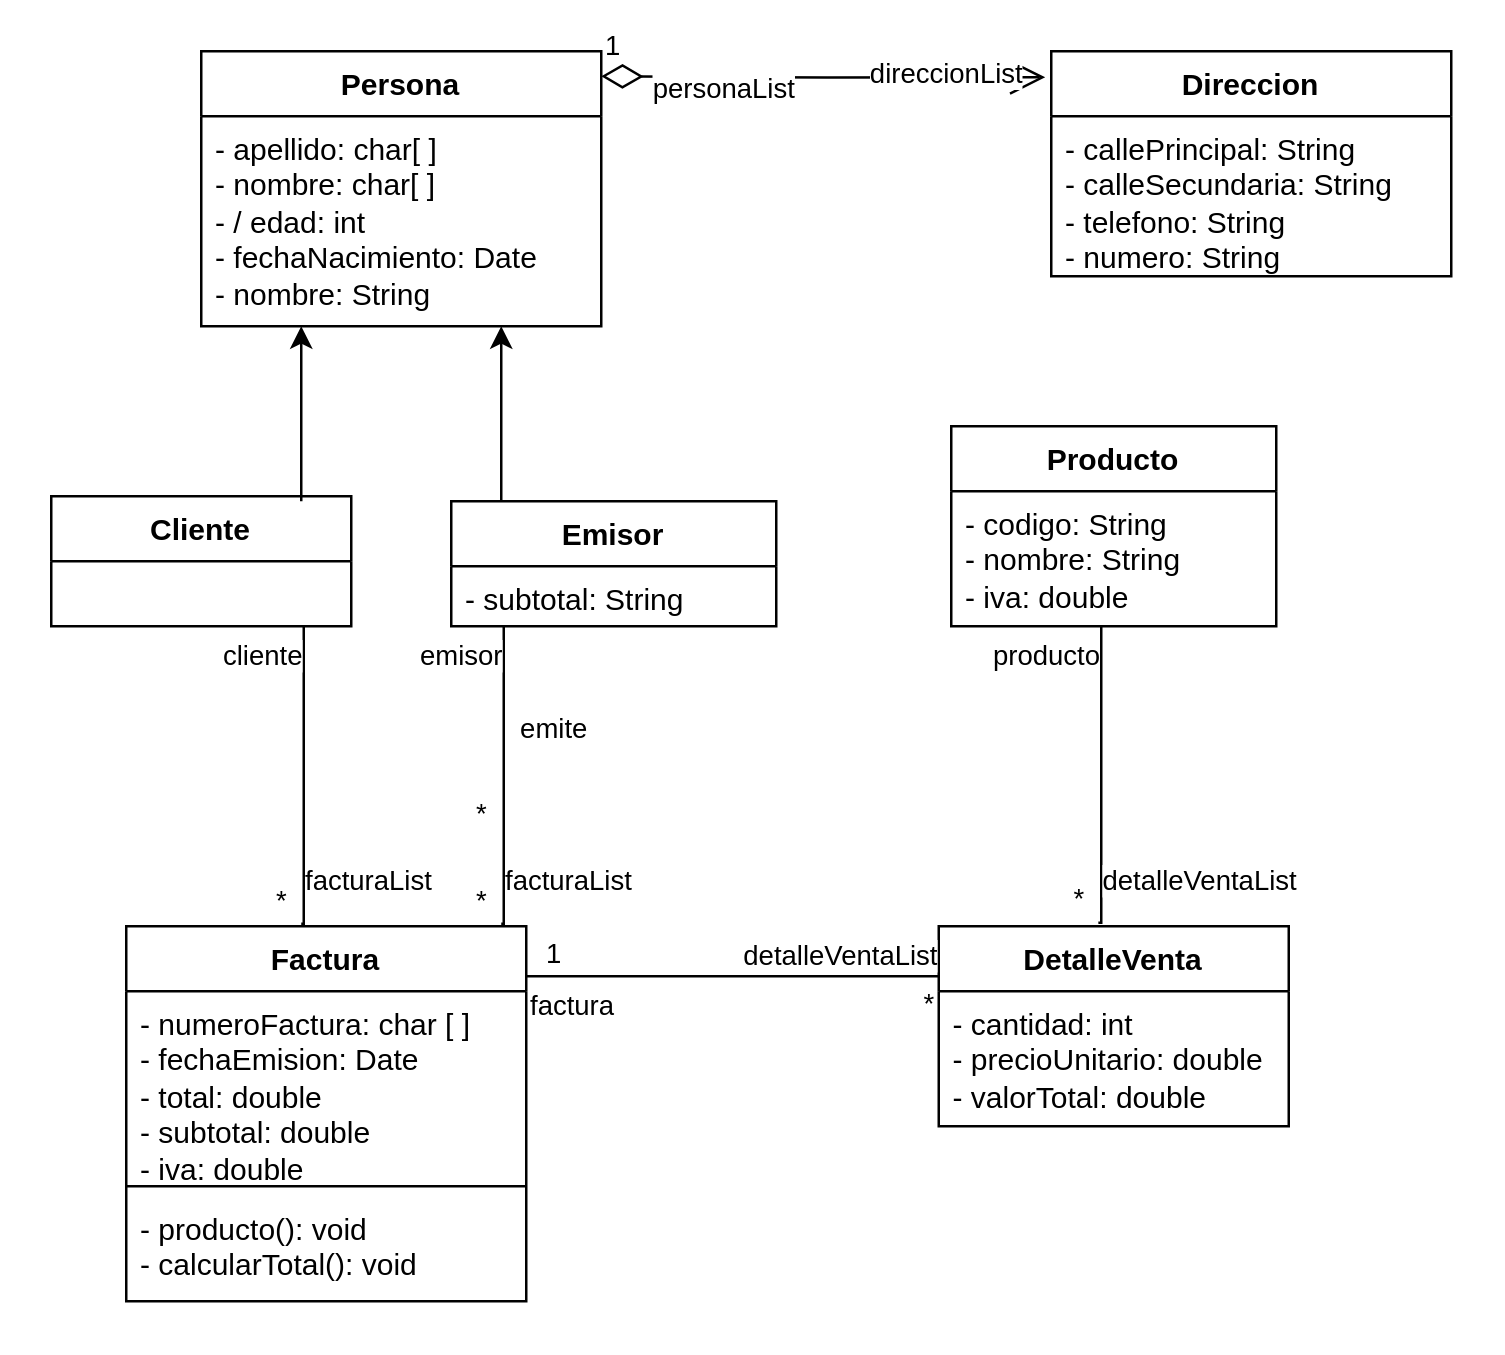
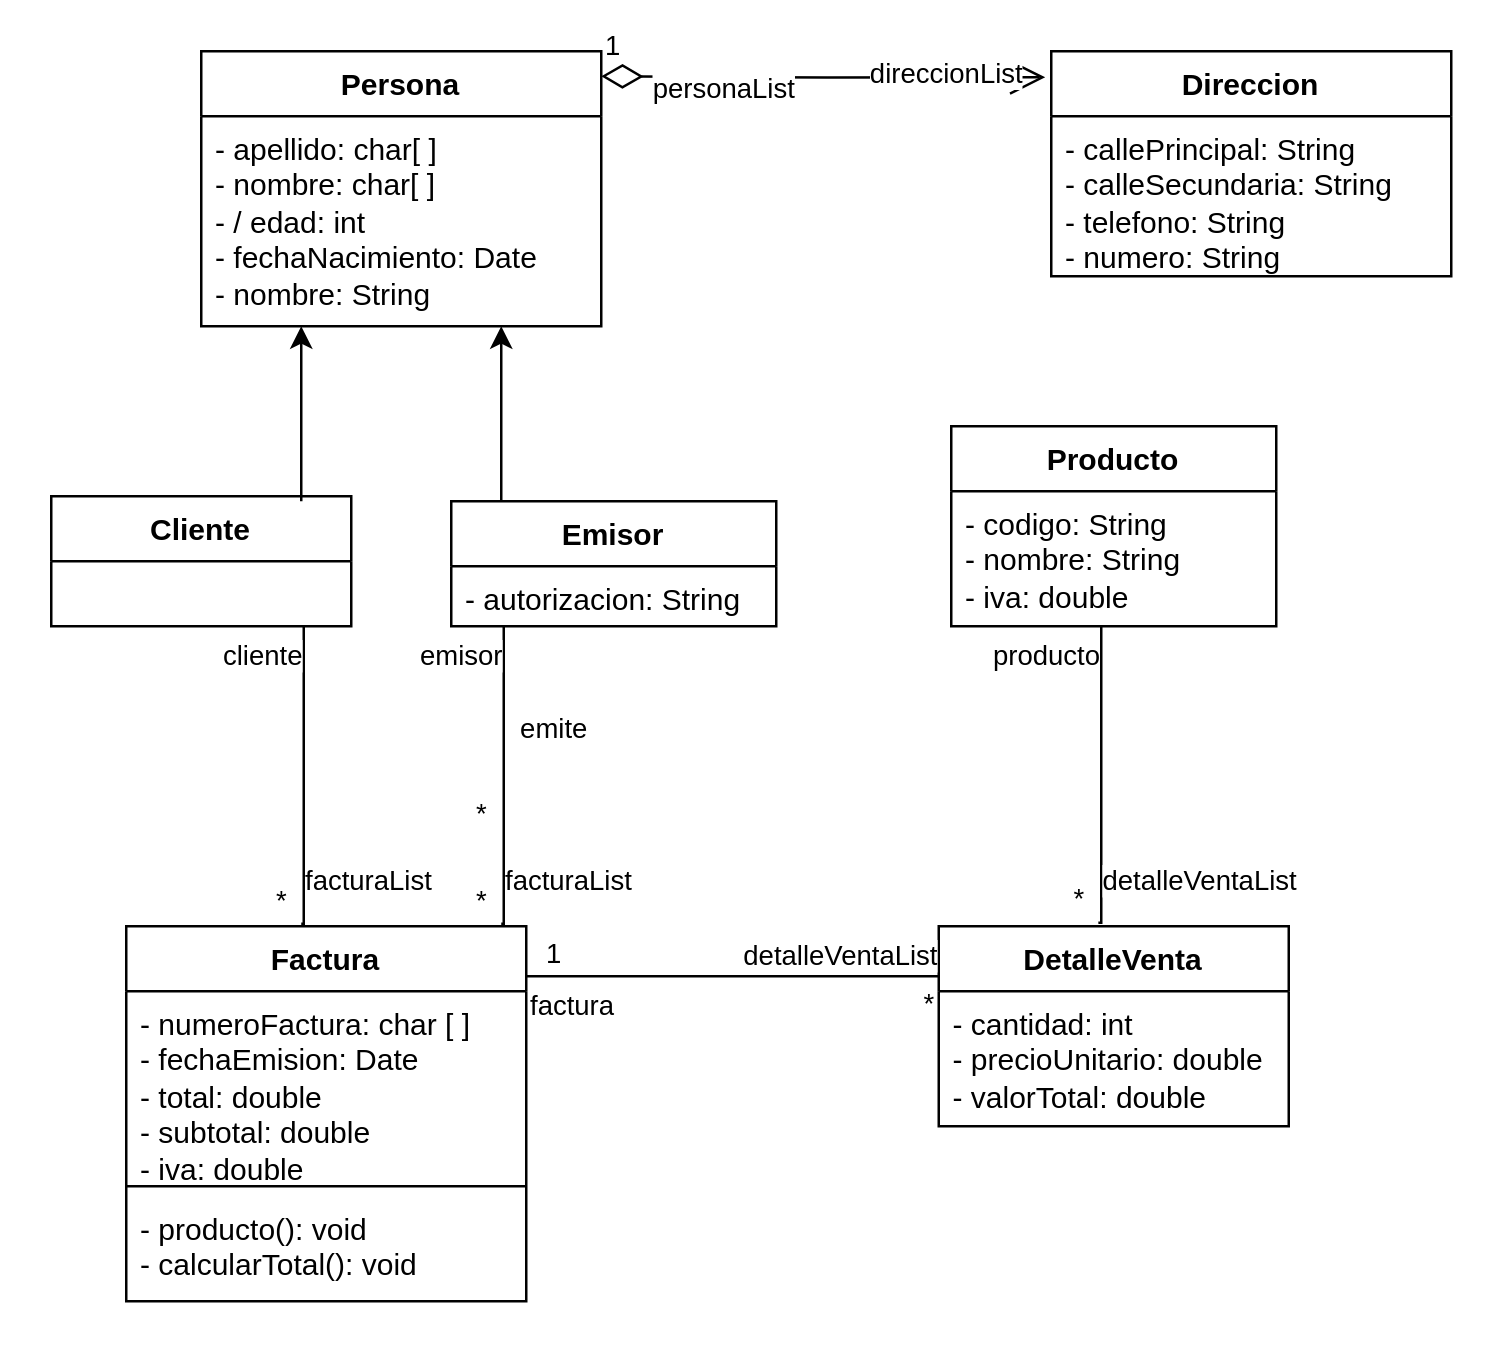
  <mxCell id="0" />
  <mxCell id="1" parent="0" />
  <mxCell id="2" value="Cliente" style="swimlane;fontStyle=1;align=center;verticalAlign=top;childLayout=stackLayout;horizontal=1;startSize=26;horizontalStack=0;resizeParent=1;resizeParentMax=0;resizeLast=0;collapsible=1;marginBottom=0;whiteSpace=wrap;html=1;" vertex="1" parent="1"><mxGeometry x="20" y="198" width="120" height="52" as="geometry" /></mxCell>
  <mxCell id="3" value="Persona" style="swimlane;fontStyle=1;align=center;verticalAlign=top;childLayout=stackLayout;horizontal=1;startSize=26;horizontalStack=0;resizeParent=1;resizeParentMax=0;resizeLast=0;collapsible=1;marginBottom=0;whiteSpace=wrap;html=1;" vertex="1" parent="1"><mxGeometry x="80" y="20" width="160" height="110" as="geometry" /></mxCell>
  <mxCell id="4" value="- apellido: char[ ]&lt;br&gt;- nombre: char[ ]&lt;br&gt;- / edad: int&lt;br&gt;- fechaNacimiento: Date&lt;br&gt;- nombre: String" style="text;strokeColor=none;fillColor=none;align=left;verticalAlign=top;spacingLeft=4;spacingRight=4;overflow=hidden;rotatable=0;points=[[0,0.5],[1,0.5]];portConstraint=eastwest;whiteSpace=wrap;html=1;" vertex="1" parent="3"><mxGeometry y="26" width="160" height="84" as="geometry" /></mxCell>
  <mxCell id="5" value="" style="endArrow=classic;html=1;rounded=0;" edge="1" parent="1"><mxGeometry width="50" height="50" relative="1" as="geometry"><mxPoint x="120" y="200" as="sourcePoint" /><mxPoint x="120" y="130" as="targetPoint" /></mxGeometry></mxCell>
  <mxCell id="6" value="" style="endArrow=classic;html=1;rounded=0;exitX=0.5;exitY=0;exitDx=0;exitDy=0;" edge="1" parent="1"><mxGeometry width="50" height="50" relative="1" as="geometry"><mxPoint x="200" y="210" as="sourcePoint" /><mxPoint x="200" y="130" as="targetPoint" /></mxGeometry></mxCell>
  <mxCell id="7" value="Direccion" style="swimlane;fontStyle=1;align=center;verticalAlign=top;childLayout=stackLayout;horizontal=1;startSize=26;horizontalStack=0;resizeParent=1;resizeParentMax=0;resizeLast=0;collapsible=1;marginBottom=0;whiteSpace=wrap;html=1;" vertex="1" parent="1"><mxGeometry x="420" y="20" width="160" height="90" as="geometry" /></mxCell>
  <mxCell id="8" value="- callePrincipal: String&lt;br&gt;- calleSecundaria: String&lt;br&gt;- telefono: String&lt;br&gt;- numero: String" style="text;strokeColor=none;fillColor=none;align=left;verticalAlign=top;spacingLeft=4;spacingRight=4;overflow=hidden;rotatable=0;points=[[0,0.5],[1,0.5]];portConstraint=eastwest;whiteSpace=wrap;html=1;" vertex="1" parent="7"><mxGeometry y="26" width="160" height="64" as="geometry" /></mxCell>
  <mxCell id="9" value="1" style="endArrow=open;html=1;endSize=12;startArrow=diamondThin;startSize=14;startFill=0;edgeStyle=orthogonalEdgeStyle;align=left;verticalAlign=bottom;rounded=0;entryX=-0.015;entryY=0.116;entryDx=0;entryDy=0;entryPerimeter=0;" edge="1" parent="1" target="7"><mxGeometry x="-1" y="3" relative="1" as="geometry"><mxPoint x="240" y="30" as="sourcePoint" /><mxPoint x="400" y="30" as="targetPoint" /></mxGeometry></mxCell>
  <mxCell id="10" value="personaList" style="edgeLabel;html=1;align=center;verticalAlign=middle;resizable=0;points=[];" vertex="1" connectable="0" parent="9"><mxGeometry x="-0.461" y="-4" relative="1" as="geometry"><mxPoint x="1" as="offset" /></mxGeometry></mxCell>
  <mxCell id="11" value="direccionList" style="edgeLabel;html=1;align=center;verticalAlign=middle;resizable=0;points=[];" vertex="1" connectable="0" parent="9"><mxGeometry x="0.562" y="2" relative="1" as="geometry"><mxPoint x="-1" as="offset" /></mxGeometry></mxCell>
  <mxCell id="12" value="Factura" style="swimlane;fontStyle=1;align=center;verticalAlign=top;childLayout=stackLayout;horizontal=1;startSize=26;horizontalStack=0;resizeParent=1;resizeParentMax=0;resizeLast=0;collapsible=1;marginBottom=0;whiteSpace=wrap;html=1;" vertex="1" parent="1"><mxGeometry x="50" y="370" width="160" height="150" as="geometry" /></mxCell>
  <mxCell id="13" value="- numeroFactura: char [ ]&lt;br&gt;- fechaEmision: Date&lt;br&gt;- total: double&lt;br&gt;- subtotal: double&lt;br&gt;- iva: double" style="text;strokeColor=none;fillColor=none;align=left;verticalAlign=top;spacingLeft=4;spacingRight=4;overflow=hidden;rotatable=0;points=[[0,0.5],[1,0.5]];portConstraint=eastwest;whiteSpace=wrap;html=1;" vertex="1" parent="12"><mxGeometry y="26" width="160" height="74" as="geometry" /></mxCell>
  <mxCell id="14" value="" style="line;strokeWidth=1;fillColor=none;align=left;verticalAlign=middle;spacingTop=-1;spacingLeft=3;spacingRight=3;rotatable=0;labelPosition=right;points=[];portConstraint=eastwest;strokeColor=inherit;" vertex="1" parent="12"><mxGeometry y="100" width="160" height="8" as="geometry" /></mxCell>
  <mxCell id="15" value="- producto(): void&lt;br&gt;- calcularTotal(): void" style="text;strokeColor=none;fillColor=none;align=left;verticalAlign=top;spacingLeft=4;spacingRight=4;overflow=hidden;rotatable=0;points=[[0,0.5],[1,0.5]];portConstraint=eastwest;whiteSpace=wrap;html=1;" vertex="1" parent="12"><mxGeometry y="108" width="160" height="42" as="geometry" /></mxCell>
  <mxCell id="16" value="DetalleVenta" style="swimlane;fontStyle=1;align=center;verticalAlign=top;childLayout=stackLayout;horizontal=1;startSize=26;horizontalStack=0;resizeParent=1;resizeParentMax=0;resizeLast=0;collapsible=1;marginBottom=0;whiteSpace=wrap;html=1;" vertex="1" parent="1"><mxGeometry x="375" y="370" width="140" height="80" as="geometry" /></mxCell>
  <mxCell id="17" value="- cantidad: int&lt;br&gt;- precioUnitario: double&lt;br&gt;- valorTotal: double" style="text;strokeColor=none;fillColor=none;align=left;verticalAlign=top;spacingLeft=4;spacingRight=4;overflow=hidden;rotatable=0;points=[[0,0.5],[1,0.5]];portConstraint=eastwest;whiteSpace=wrap;html=1;" vertex="1" parent="16"><mxGeometry y="26" width="140" height="54" as="geometry" /></mxCell>
  <mxCell id="18" value="Producto" style="swimlane;fontStyle=1;align=center;verticalAlign=top;childLayout=stackLayout;horizontal=1;startSize=26;horizontalStack=0;resizeParent=1;resizeParentMax=0;resizeLast=0;collapsible=1;marginBottom=0;whiteSpace=wrap;html=1;" vertex="1" parent="1"><mxGeometry x="380" y="170" width="130" height="80" as="geometry" /></mxCell>
  <mxCell id="19" value="- codigo: String&lt;br&gt;- nombre: String&lt;br&gt;- iva: double" style="text;strokeColor=none;fillColor=none;align=left;verticalAlign=top;spacingLeft=4;spacingRight=4;overflow=hidden;rotatable=0;points=[[0,0.5],[1,0.5]];portConstraint=eastwest;whiteSpace=wrap;html=1;" vertex="1" parent="18"><mxGeometry y="26" width="130" height="54" as="geometry" /></mxCell>
  <mxCell id="20" value="" style="endArrow=none;html=1;edgeStyle=orthogonalEdgeStyle;rounded=0;exitX=0.456;exitY=-0.017;exitDx=0;exitDy=0;exitPerimeter=0;" edge="1" parent="1" source="16"><mxGeometry relative="1" as="geometry"><mxPoint x="440" y="350" as="sourcePoint" /><mxPoint x="440" y="250" as="targetPoint" /><Array as="points"><mxPoint x="440" y="369" /></Array></mxGeometry></mxCell>
  <mxCell id="21" value="detalleVentaList" style="edgeLabel;resizable=0;html=1;align=left;verticalAlign=bottom;" connectable="0" vertex="1" parent="20"><mxGeometry x="-1" relative="1" as="geometry"><mxPoint y="-9" as="offset" /></mxGeometry></mxCell>
  <mxCell id="22" value="producto" style="edgeLabel;resizable=0;html=1;align=right;verticalAlign=bottom;" connectable="0" vertex="1" parent="20"><mxGeometry x="1" relative="1" as="geometry"><mxPoint y="20" as="offset" /></mxGeometry></mxCell>
  <mxCell id="23" value="*" style="edgeLabel;html=1;align=center;verticalAlign=middle;resizable=0;points=[];" vertex="1" connectable="0" parent="20"><mxGeometry x="-0.373" y="2" relative="1" as="geometry"><mxPoint x="-8" y="27" as="offset" /></mxGeometry></mxCell>
  <mxCell id="24" value="" style="endArrow=none;html=1;edgeStyle=orthogonalEdgeStyle;rounded=0;" edge="1" parent="1"><mxGeometry relative="1" as="geometry"><mxPoint x="210" y="390" as="sourcePoint" /><mxPoint x="375" y="390" as="targetPoint" /><Array as="points"><mxPoint x="275" y="390" /><mxPoint x="275" y="390" /></Array></mxGeometry></mxCell>
  <mxCell id="25" value="factura" style="edgeLabel;resizable=0;html=1;align=left;verticalAlign=bottom;" connectable="0" vertex="1" parent="24"><mxGeometry x="-1" relative="1" as="geometry"><mxPoint y="20" as="offset" /></mxGeometry></mxCell>
  <mxCell id="26" value="detalleVentaList" style="edgeLabel;resizable=0;html=1;align=right;verticalAlign=bottom;" connectable="0" vertex="1" parent="24"><mxGeometry x="1" relative="1" as="geometry" /></mxCell>
  <mxCell id="27" value="1" style="edgeLabel;html=1;align=center;verticalAlign=middle;resizable=0;points=[];" vertex="1" connectable="0" parent="24"><mxGeometry x="-0.317" y="2" relative="1" as="geometry"><mxPoint x="-46" y="-8" as="offset" /></mxGeometry></mxCell>
  <mxCell id="28" value="*" style="edgeLabel;html=1;align=center;verticalAlign=middle;resizable=0;points=[];" vertex="1" connectable="0" parent="24"><mxGeometry x="-0.13" relative="1" as="geometry"><mxPoint x="88" y="10" as="offset" /></mxGeometry></mxCell>
  <mxCell id="29" value="Emisor" style="swimlane;fontStyle=1;align=center;verticalAlign=top;childLayout=stackLayout;horizontal=1;startSize=26;horizontalStack=0;resizeParent=1;resizeParentMax=0;resizeLast=0;collapsible=1;marginBottom=0;whiteSpace=wrap;html=1;" vertex="1" parent="1"><mxGeometry x="180" y="200" width="130" height="50" as="geometry" /></mxCell>
- <mxCell id="30" value="- subtotal: String" style="text;strokeColor=none;fillColor=none;align=left;verticalAlign=top;spacingLeft=4;spacingRight=4;overflow=hidden;rotatable=0;points=[[0,0.5],[1,0.5]];portConstraint=eastwest;whiteSpace=wrap;html=1;" vertex="1" parent="29"><mxGeometry y="26" width="130" height="24" as="geometry" /></mxCell>
+ <mxCell id="30" value="- autorizacion: String" style="text;strokeColor=none;fillColor=none;align=left;verticalAlign=top;spacingLeft=4;spacingRight=4;overflow=hidden;rotatable=0;points=[[0,0.5],[1,0.5]];portConstraint=eastwest;whiteSpace=wrap;html=1;" vertex="1" parent="29"><mxGeometry y="26" width="130" height="24" as="geometry" /></mxCell>
  <mxCell id="31" value="" style="endArrow=none;html=1;edgeStyle=orthogonalEdgeStyle;rounded=0;exitX=0.456;exitY=-0.017;exitDx=0;exitDy=0;exitPerimeter=0;" edge="1" parent="1"><mxGeometry relative="1" as="geometry"><mxPoint x="120" y="369" as="sourcePoint" /><mxPoint x="121" y="250" as="targetPoint" /><Array as="points"><mxPoint x="121" y="369" /></Array></mxGeometry></mxCell>
  <mxCell id="32" value="facturaList" style="edgeLabel;resizable=0;html=1;align=left;verticalAlign=bottom;" connectable="0" vertex="1" parent="31"><mxGeometry x="-1" relative="1" as="geometry"><mxPoint y="-9" as="offset" /></mxGeometry></mxCell>
  <mxCell id="33" value="cliente" style="edgeLabel;resizable=0;html=1;align=right;verticalAlign=bottom;" connectable="0" vertex="1" parent="31"><mxGeometry x="1" relative="1" as="geometry"><mxPoint y="20" as="offset" /></mxGeometry></mxCell>
  <mxCell id="34" value="*" style="edgeLabel;html=1;align=center;verticalAlign=middle;resizable=0;points=[];" vertex="1" connectable="0" parent="31"><mxGeometry x="-0.373" y="2" relative="1" as="geometry"><mxPoint x="-8" y="27" as="offset" /></mxGeometry></mxCell>
  <mxCell id="35" value="" style="endArrow=none;html=1;edgeStyle=orthogonalEdgeStyle;rounded=0;exitX=0.456;exitY=-0.017;exitDx=0;exitDy=0;exitPerimeter=0;" edge="1" parent="1"><mxGeometry relative="1" as="geometry"><mxPoint x="200" y="369" as="sourcePoint" /><mxPoint x="201" y="250" as="targetPoint" /><Array as="points"><mxPoint x="201" y="369" /></Array></mxGeometry></mxCell>
  <mxCell id="36" value="facturaList" style="edgeLabel;resizable=0;html=1;align=left;verticalAlign=bottom;" connectable="0" vertex="1" parent="35"><mxGeometry x="-1" relative="1" as="geometry"><mxPoint y="-9" as="offset" /></mxGeometry></mxCell>
  <mxCell id="37" value="emisor" style="edgeLabel;resizable=0;html=1;align=right;verticalAlign=bottom;" connectable="0" vertex="1" parent="35"><mxGeometry x="1" relative="1" as="geometry"><mxPoint y="20" as="offset" /></mxGeometry></mxCell>
  <mxCell id="38" value="*" style="edgeLabel;html=1;align=center;verticalAlign=middle;resizable=0;points=[];" vertex="1" connectable="0" parent="35"><mxGeometry x="-0.373" y="2" relative="1" as="geometry"><mxPoint x="-8" y="27" as="offset" /></mxGeometry></mxCell>
  <mxCell id="39" value="emite" style="edgeLabel;html=1;align=center;verticalAlign=middle;resizable=0;points=[];" vertex="1" connectable="0" parent="35"><mxGeometry x="0.093" relative="1" as="geometry"><mxPoint x="19" y="-14" as="offset" /></mxGeometry></mxCell>
  <mxCell id="40" value="*" style="edgeLabel;html=1;align=center;verticalAlign=middle;resizable=0;points=[];" vertex="1" connectable="0" parent="35"><mxGeometry x="-0.236" y="-3" relative="1" as="geometry"><mxPoint x="-13" as="offset" /></mxGeometry></mxCell>
